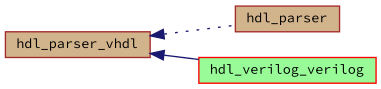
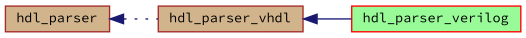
  digraph {
    fontname="Source Code Pro"
    rankdir=LR
    node [color=brown fillcolor=tan fontname="Source Code Pro" fontsize=10 shape=record style=filled]
    edge [color=midnightblue dir=back fontname="Source Code Pro" fontsize=10 labelfontname=Helvetica labelfontsize=10]
    n1 [height=0.2 label=hdl_parser width=0.4]
    n2 [height=0.2 label=hdl_parser_vhdl width=0.4]
-   n3 [color=red fillcolor=palegreen height=0.2 label=hdl_verilog_verilog width=0.4]
-   n2 -> n1 [style=dotted]
+   n3 [color=red fillcolor=palegreen height=0.2 label=hdl_parser_verilog width=0.4]
+   n1 -> n2 [style=dotted]
    n2 -> n3 [style=solid]
  }
